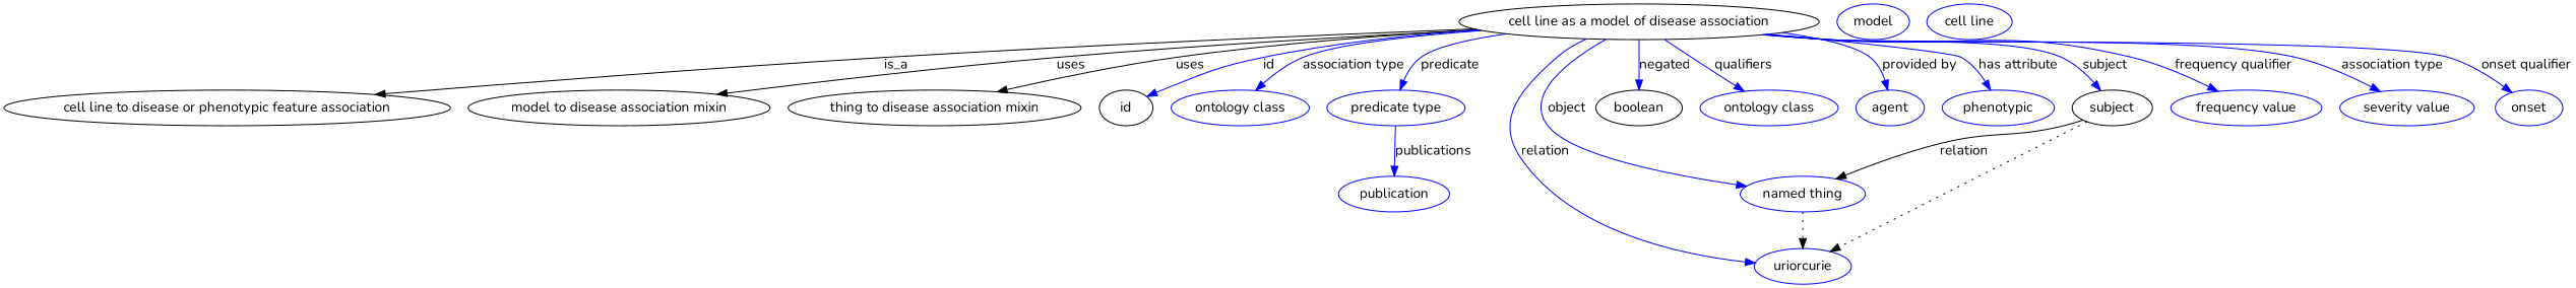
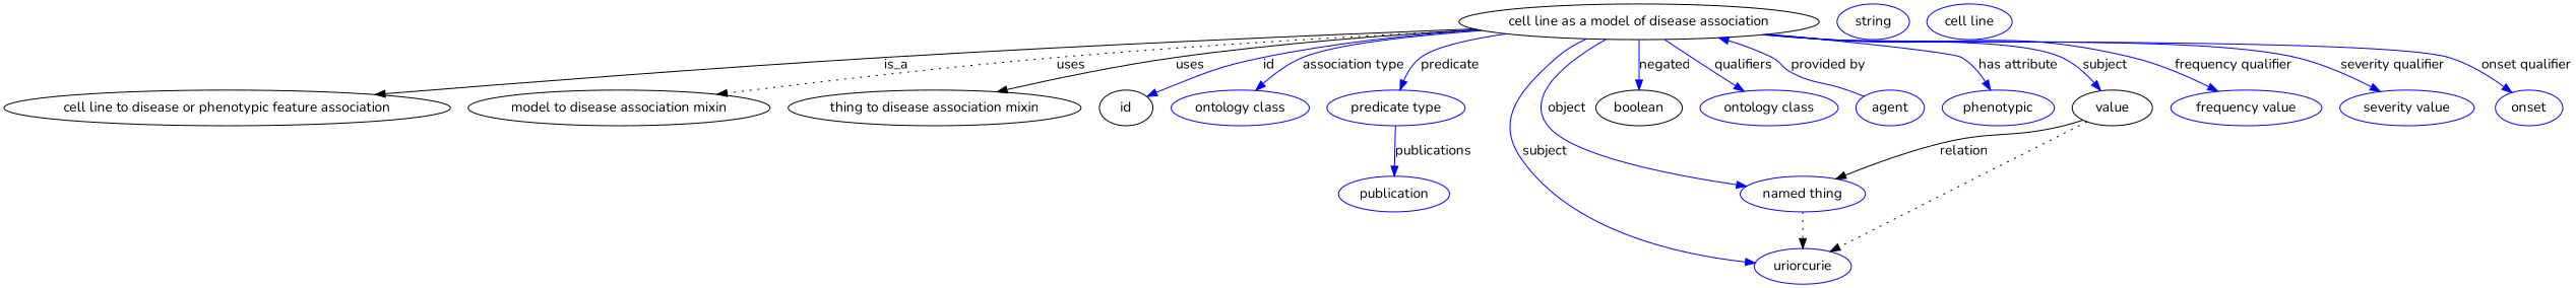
  digraph {
    fontname=Nunito
    node [fontname=Nunito color=blue]
    edge [fontname=Nunito color=blue style=solid]
    n1 [height=0.5 label="cell line as a model of disease association" width=4.4232 color=""]
    "cell line to disease or phenotypic feature association" [height=0.5 width=5.4342 color=""]
    "model to disease association mixin" [height=0.5 width=3.7552 color=""]
    "thing to disease association mixin" [height=0.5 width=3.6288 color=""]
    id [height=0.5 width=0.75 color=""]
    n6 [height=0.5 label="ontology class" width=1.7151]
    n7 [height=0.5 label="predicate type" width=1.679]
    n8 [height=0.5 label="named thing" width=1.5346]
    n9 [height=0.5 label=uriorcurie width=1.2638]
    n10 [color=black height=0.5 label=boolean width=1.0652]
    n11 [height=0.5 label="ontology class" width=1.7151]
    n12 [height=0.5 label=agent width=0.83048]
    n13 [height=0.5 label=phenotypic width=1.1193]
-   subject [height=0.5 width=0.99297 color=""]
+   subject [height=0.5 width=0.99297 label=value color=""]
    n15 [height=0.5 label="frequency value" width=1.8776]
    n16 [height=0.5 label="severity value" width=1.661]
    n17 [height=0.5 label=onset width=0.81243]
    n18 [height=0.5 label=publication width=1.3902]
-   n19 [height=0.5 label=model width=0.84854]
+   n19 [height=0.5 label=string width=0.84854]
    n20 [height=0.5 label="cell line" width=1.0832]
    n1 -> "cell line to disease or phenotypic feature association" [label=is_a color="" style=""]
-   n1 -> "model to disease association mixin" [label=uses color="" style=""]
+   n1 -> "model to disease association mixin" [label=uses style=dotted color=""]
    n1 -> "thing to disease association mixin" [label=uses color="" style=""]
    n1 -> id [label=id]
    n1 -> n6 [label="association type"]
    n1 -> n7 [label=predicate]
    n1 -> n8 [label=object]
-   n1 -> n9 [label=relation]
+   n1 -> n9 [label=subject]
    n1 -> n10 [label=negated]
    n1 -> n11 [label=qualifiers]
-   n1 -> n12 [label="provided by"]
+   n12 -> n1 [label="provided by"]
    n1 -> n13 [label="has attribute"]
    n1 -> subject [label=subject]
    n1 -> n15 [label="frequency qualifier"]
-   n1 -> n16 [label="association type"]
+   n1 -> n16 [label="severity qualifier"]
    n1 -> n17 [label="onset qualifier"]
    n7 -> n18 [label=publications]
    n8 -> n9 [style=dotted color=""]
    subject -> n8 [label=relation color="" style=""]
    subject -> n9 [style=dotted color=""]
  }
